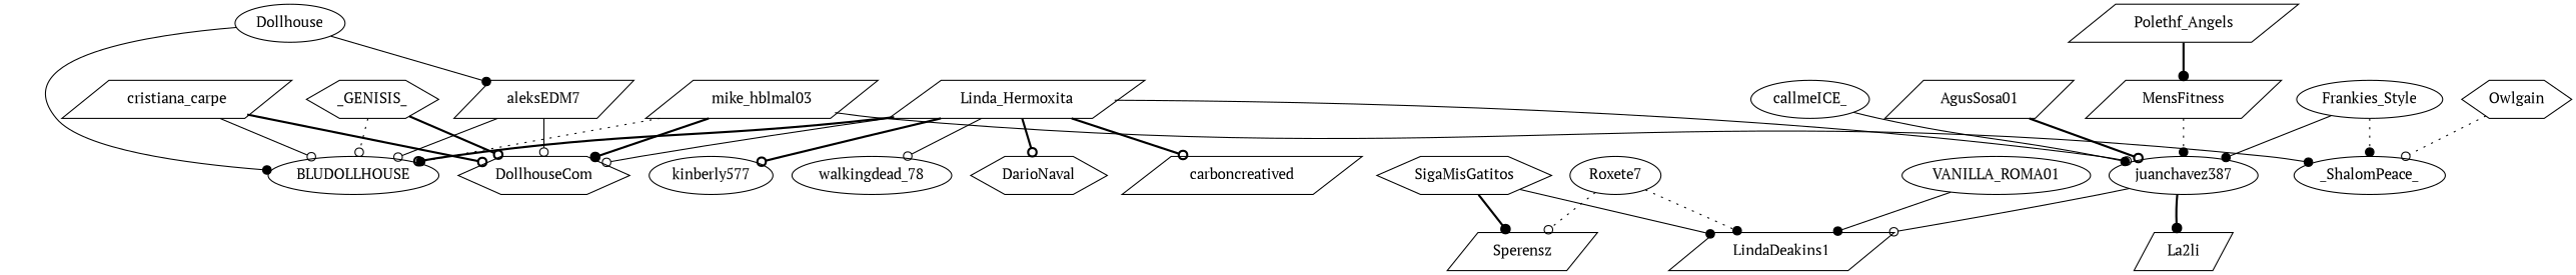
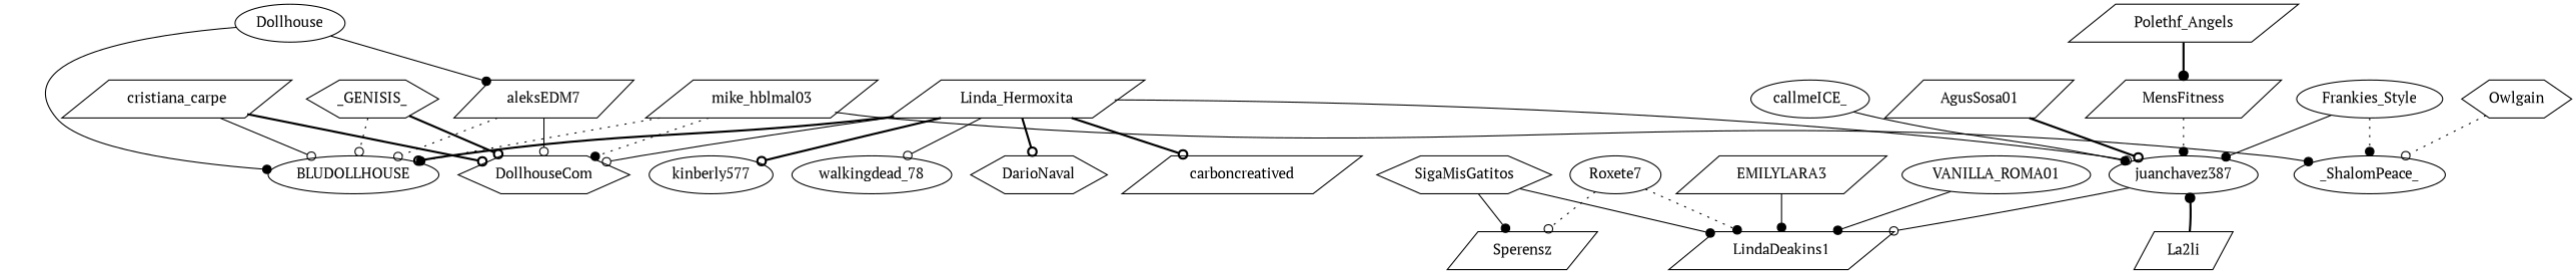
  strict digraph {
    fontname="PT Serif"
    node [fontname="PT Serif" shape=parallelogram]
    edge [arrowhead=odot fontname="PT Serif" style=solid]
    DollhouseCom [shape=hexagon]
    mike_hblmal03
    BLUDOLLHOUSE [shape=ellipse]
    _ShalomPeace_ [shape=ellipse]
    Dollhouse [shape=ellipse]
    aleksEDM7
    Linda_Hermoxita
    kinberly577 [shape=ellipse]
    walkingdead_78 [shape=ellipse]
    DarioNaval [shape=hexagon]
    carboncreatived
    juanchavez387 [shape=ellipse]
    LindaDeakins1
    _GENISIS_ [shape=hexagon]
    cristiana_carpe
    Frankies_Style [shape=ellipse]
    Owlgain [shape=hexagon]
    SigaMisGatitos [shape=hexagon]
    Sperensz
    Roxete7 [shape=ellipse]
+   EMILYLARA3
    VANILLA_ROMA01 [shape=ellipse]
    Polethf_Angels
    MensFitness
    callmeICE_ [shape=ellipse]
    n26 [label=La2li]
    AgusSosa01
-   mike_hblmal03 -> DollhouseCom [arrowhead=dot style=bold]
+   mike_hblmal03 -> DollhouseCom [arrowhead=dot style=dotted]
    mike_hblmal03 -> BLUDOLLHOUSE [arrowhead=dot style=dotted]
    mike_hblmal03 -> _ShalomPeace_ [arrowhead=dot]
    Dollhouse -> BLUDOLLHOUSE [arrowhead=dot]
    Dollhouse -> aleksEDM7 [arrowhead=dot]
    aleksEDM7 -> DollhouseCom
-   aleksEDM7 -> BLUDOLLHOUSE
+   aleksEDM7 -> BLUDOLLHOUSE [style=dotted]
    Linda_Hermoxita -> DollhouseCom
    Linda_Hermoxita -> BLUDOLLHOUSE [style=bold]
    Linda_Hermoxita -> kinberly577 [style=bold]
    Linda_Hermoxita -> walkingdead_78
    Linda_Hermoxita -> DarioNaval [style=bold]
    Linda_Hermoxita -> carboncreatived [style=bold]
    Linda_Hermoxita -> juanchavez387
    juanchavez387 -> LindaDeakins1
    _GENISIS_ -> DollhouseCom [style=bold]
    _GENISIS_ -> BLUDOLLHOUSE [style=dotted]
    cristiana_carpe -> DollhouseCom [style=bold]
    cristiana_carpe -> BLUDOLLHOUSE
    Frankies_Style -> _ShalomPeace_ [arrowhead=dot style=dotted]
    Frankies_Style -> juanchavez387 [arrowhead=dot]
    Owlgain -> _ShalomPeace_ [style=dotted]
    SigaMisGatitos -> LindaDeakins1 [arrowhead=dot]
-   SigaMisGatitos -> Sperensz [arrowhead=dot style=bold]
+   SigaMisGatitos -> Sperensz [arrowhead=dot]
    Roxete7 -> LindaDeakins1 [arrowhead=dot style=dotted]
    Roxete7 -> Sperensz [style=dotted]
+   EMILYLARA3 -> LindaDeakins1 [arrowhead=dot]
    VANILLA_ROMA01 -> LindaDeakins1 [arrowhead=dot]
    Polethf_Angels -> MensFitness [arrowhead=dot style=bold]
    MensFitness -> juanchavez387 [arrowhead=dot style=dotted]
    callmeICE_ -> juanchavez387 [arrowhead=dot]
-   juanchavez387 -> n26 [arrowhead=dot style=bold]
+   n26 -> juanchavez387 [arrowhead=dot style=bold]
    AgusSosa01 -> juanchavez387 [style=bold]
  }
